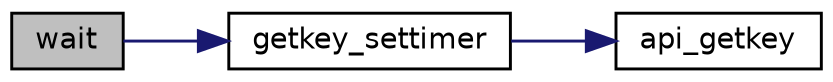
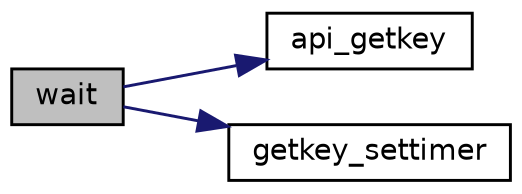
  digraph {
    rankdir=LR
    node [color=black fillcolor=white fontname=Helvetica fontsize=10 shape=record style=filled]
    edge [color=midnightblue fontname=Helvetica fontsize=10 labelfontname=Helvetica labelfontsize=10 style=solid]
    n1 [fillcolor=grey75 fontcolor=black height=0.2 label=wait width=0.4]
    n2 [height=0.2 label=api_getkey width=0.4]
    n3 [height=0.2 label=getkey_settimer width=0.4]
-   n3 -> n2
+   n1 -> n2
    n1 -> n3
  }
